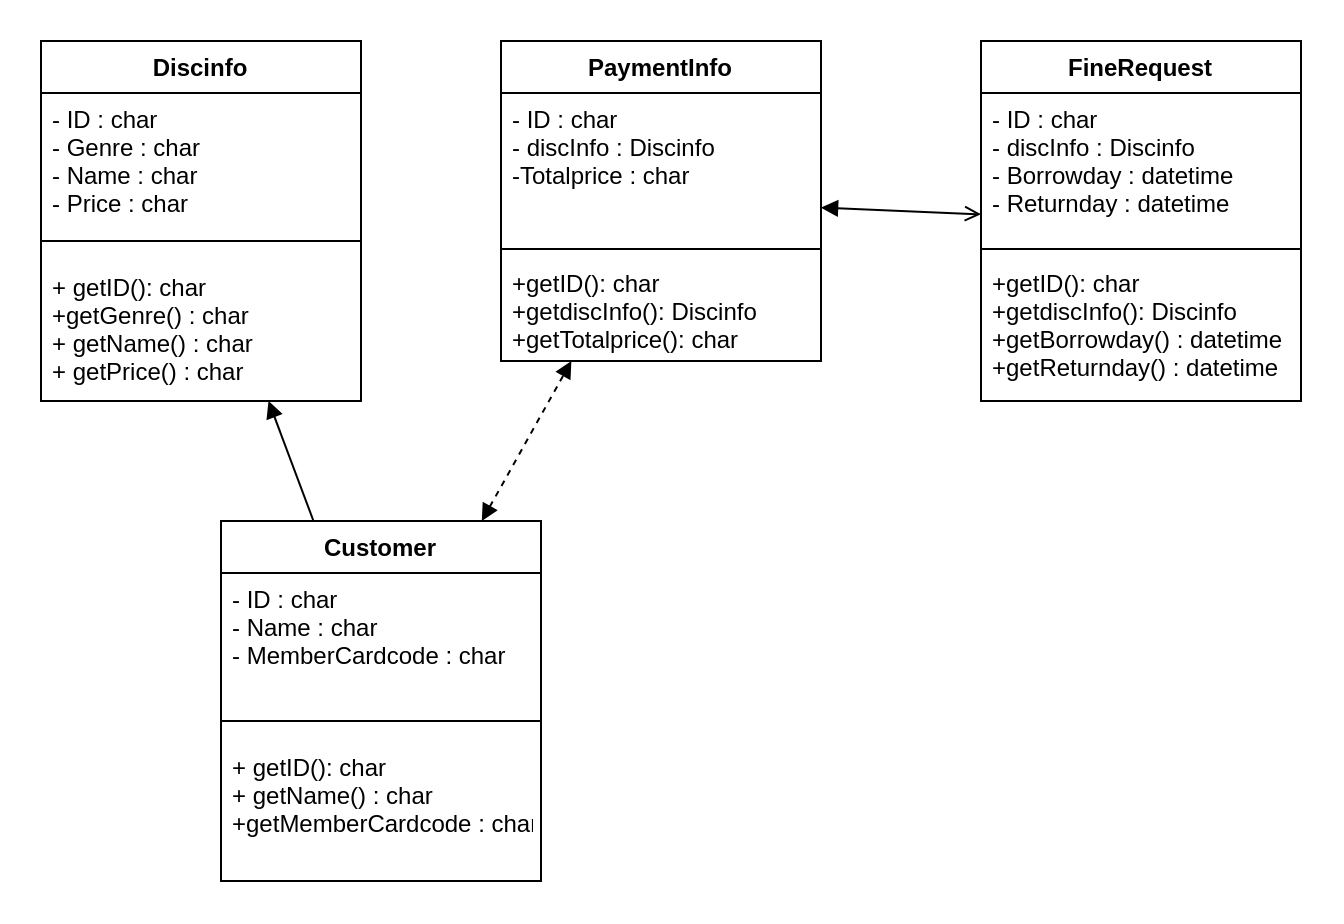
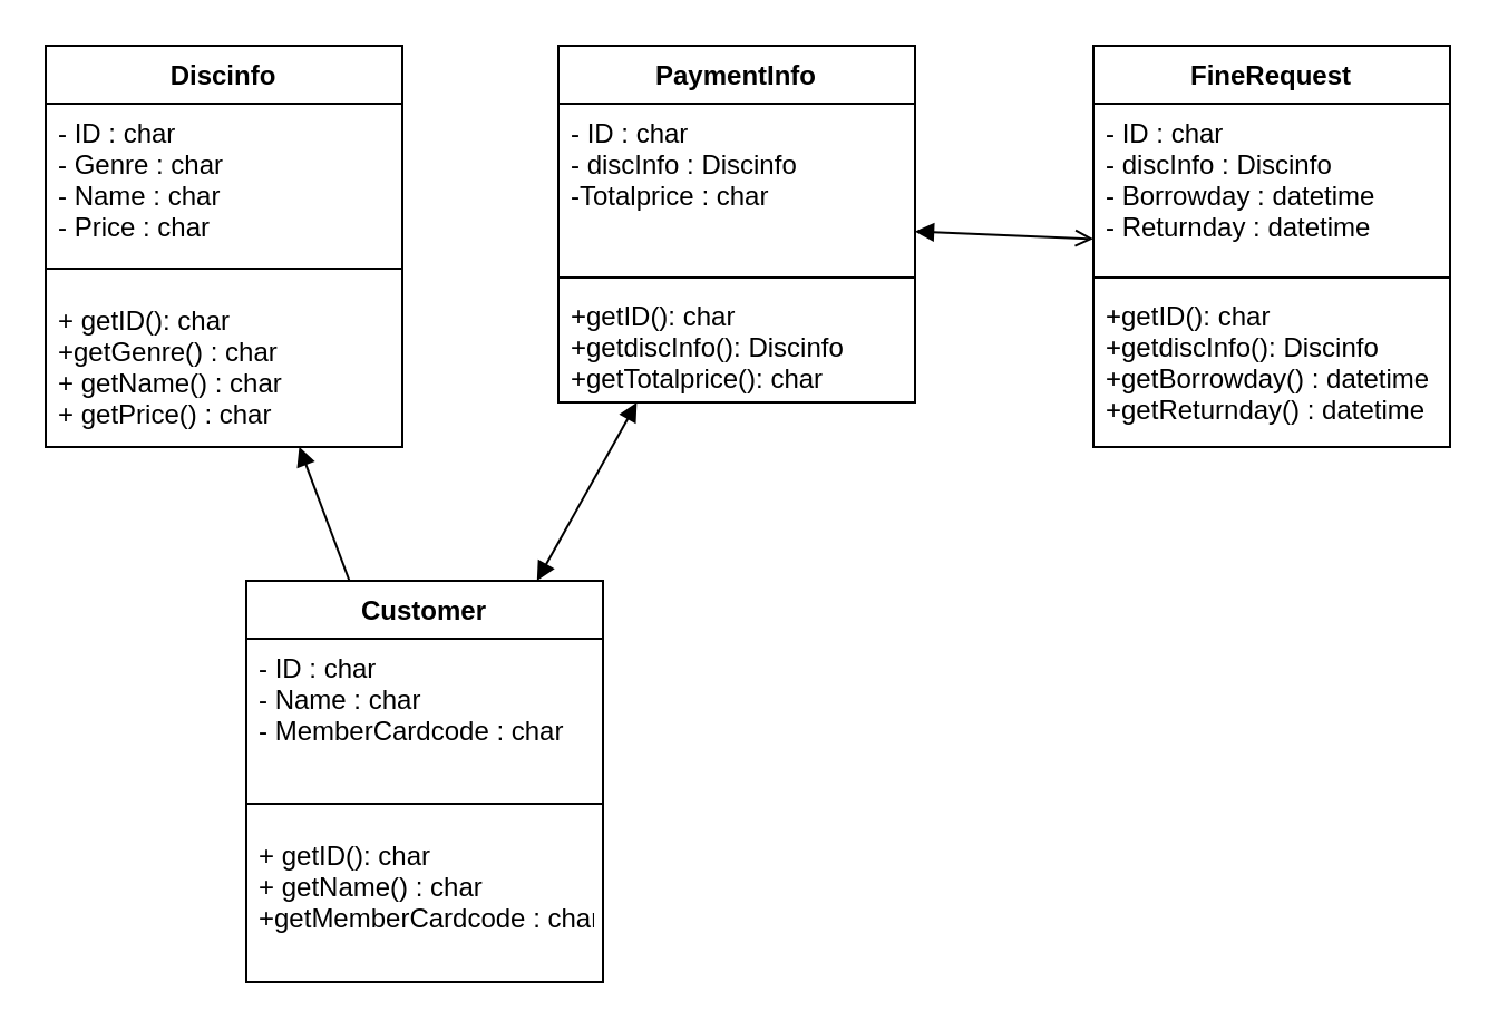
  <mxCell id="0" />
  <mxCell id="1" parent="0" />
  <mxCell id="2" value="Discinfo" style="swimlane;fontStyle=1;align=center;verticalAlign=top;childLayout=stackLayout;horizontal=1;startSize=26;horizontalStack=0;resizeParent=1;resizeParentMax=0;resizeLast=0;collapsible=1;marginBottom=0;" vertex="1" parent="1"><mxGeometry x="20" y="20" width="160" height="180" as="geometry" /></mxCell>
  <mxCell id="3" value="- ID : char&#10;- Genre : char&#10;- Name : char&#10;- Price : char" style="text;strokeColor=none;fillColor=none;align=left;verticalAlign=top;spacingLeft=4;spacingRight=4;overflow=hidden;rotatable=0;points=[[0,0.5],[1,0.5]];portConstraint=eastwest;" vertex="1" parent="2"><mxGeometry y="26" width="160" height="64" as="geometry" /></mxCell>
  <mxCell id="4" value="" style="line;strokeWidth=1;fillColor=none;align=left;verticalAlign=middle;spacingTop=-1;spacingLeft=3;spacingRight=3;rotatable=0;labelPosition=right;points=[];portConstraint=eastwest;" vertex="1" parent="2"><mxGeometry y="90" width="160" height="20" as="geometry" /></mxCell>
  <mxCell id="5" value="+ getID(): char&#10;+getGenre() : char&#10;+ getName() : char&#10;+ getPrice() : char" style="text;strokeColor=none;fillColor=none;align=left;verticalAlign=top;spacingLeft=4;spacingRight=4;overflow=hidden;rotatable=0;points=[[0,0.5],[1,0.5]];portConstraint=eastwest;" vertex="1" parent="2"><mxGeometry y="110" width="160" height="70" as="geometry" /></mxCell>
  <mxCell id="6" value="PaymentInfo" style="swimlane;fontStyle=1;align=center;verticalAlign=top;childLayout=stackLayout;horizontal=1;startSize=26;horizontalStack=0;resizeParent=1;resizeParentMax=0;resizeLast=0;collapsible=1;marginBottom=0;" vertex="1" parent="1"><mxGeometry x="250" y="20" width="160" height="160" as="geometry" /></mxCell>
  <mxCell id="7" value="- ID : char&#10;- discInfo : Discinfo&#10;-Totalprice : char" style="text;strokeColor=none;fillColor=none;align=left;verticalAlign=top;spacingLeft=4;spacingRight=4;overflow=hidden;rotatable=0;points=[[0,0.5],[1,0.5]];portConstraint=eastwest;" vertex="1" parent="6"><mxGeometry y="26" width="160" height="74" as="geometry" /></mxCell>
  <mxCell id="8" value="" style="line;strokeWidth=1;fillColor=none;align=left;verticalAlign=middle;spacingTop=-1;spacingLeft=3;spacingRight=3;rotatable=0;labelPosition=right;points=[];portConstraint=eastwest;" vertex="1" parent="6"><mxGeometry y="100" width="160" height="8" as="geometry" /></mxCell>
  <mxCell id="9" value="+getID(): char&#10;+getdiscInfo(): Discinfo&#10;+getTotalprice(): char" style="text;strokeColor=none;fillColor=none;align=left;verticalAlign=top;spacingLeft=4;spacingRight=4;overflow=hidden;rotatable=0;points=[[0,0.5],[1,0.5]];portConstraint=eastwest;" vertex="1" parent="6"><mxGeometry y="108" width="160" height="52" as="geometry" /></mxCell>
  <mxCell id="10" value="FineRequest" style="swimlane;fontStyle=1;align=center;verticalAlign=top;childLayout=stackLayout;horizontal=1;startSize=26;horizontalStack=0;resizeParent=1;resizeParentMax=0;resizeLast=0;collapsible=1;marginBottom=0;" vertex="1" parent="1"><mxGeometry x="490" y="20" width="160" height="180" as="geometry" /></mxCell>
  <mxCell id="11" value="- ID : char&#10;- discInfo : Discinfo&#10;- Borrowday : datetime&#10;- Returnday : datetime" style="text;strokeColor=none;fillColor=none;align=left;verticalAlign=top;spacingLeft=4;spacingRight=4;overflow=hidden;rotatable=0;points=[[0,0.5],[1,0.5]];portConstraint=eastwest;" vertex="1" parent="10"><mxGeometry y="26" width="160" height="74" as="geometry" /></mxCell>
  <mxCell id="12" value="" style="line;strokeWidth=1;fillColor=none;align=left;verticalAlign=middle;spacingTop=-1;spacingLeft=3;spacingRight=3;rotatable=0;labelPosition=right;points=[];portConstraint=eastwest;" vertex="1" parent="10"><mxGeometry y="100" width="160" height="8" as="geometry" /></mxCell>
  <mxCell id="13" value="+getID(): char&#10;+getdiscInfo(): Discinfo&#10;+getBorrowday() : datetime&#10;+getReturnday() : datetime" style="text;strokeColor=none;fillColor=none;align=left;verticalAlign=top;spacingLeft=4;spacingRight=4;overflow=hidden;rotatable=0;points=[[0,0.5],[1,0.5]];portConstraint=eastwest;" vertex="1" parent="10"><mxGeometry y="108" width="160" height="72" as="geometry" /></mxCell>
  <mxCell id="14" value="" style="endArrow=open;startArrow=block;endFill=1;startFill=1;html=1;" edge="1" parent="1" source="6" target="10"><mxGeometry width="160" relative="1" as="geometry"><mxPoint x="330" y="30" as="sourcePoint" /><mxPoint x="490" y="30" as="targetPoint" /></mxGeometry></mxCell>
  <mxCell id="15" value="" style="endArrow=none;startArrow=block;endFill=1;startFill=1;html=1;" edge="1" parent="1" source="2" target="16"><mxGeometry width="160" relative="1" as="geometry"><mxPoint x="110" y="30" as="sourcePoint" /><mxPoint x="270" y="30" as="targetPoint" /></mxGeometry></mxCell>
  <mxCell id="16" value="Customer" style="swimlane;fontStyle=1;align=center;verticalAlign=top;childLayout=stackLayout;horizontal=1;startSize=26;horizontalStack=0;resizeParent=1;resizeParentMax=0;resizeLast=0;collapsible=1;marginBottom=0;" vertex="1" parent="1"><mxGeometry x="110" y="260" width="160" height="180" as="geometry" /></mxCell>
  <mxCell id="17" value="- ID : char&#10;- Name : char&#10;- MemberCardcode : char" style="text;strokeColor=none;fillColor=none;align=left;verticalAlign=top;spacingLeft=4;spacingRight=4;overflow=hidden;rotatable=0;points=[[0,0.5],[1,0.5]];portConstraint=eastwest;" vertex="1" parent="16"><mxGeometry y="26" width="160" height="64" as="geometry" /></mxCell>
  <mxCell id="18" value="" style="line;strokeWidth=1;fillColor=none;align=left;verticalAlign=middle;spacingTop=-1;spacingLeft=3;spacingRight=3;rotatable=0;labelPosition=right;points=[];portConstraint=eastwest;" vertex="1" parent="16"><mxGeometry y="90" width="160" height="20" as="geometry" /></mxCell>
  <mxCell id="19" value="+ getID(): char&#10;+ getName() : char&#10;+getMemberCardcode : char" style="text;strokeColor=none;fillColor=none;align=left;verticalAlign=top;spacingLeft=4;spacingRight=4;overflow=hidden;rotatable=0;points=[[0,0.5],[1,0.5]];portConstraint=eastwest;" vertex="1" parent="16"><mxGeometry y="110" width="160" height="70" as="geometry" /></mxCell>
- <mxCell id="20" value="" style="endArrow=block;startArrow=block;endFill=1;startFill=1;html=1;dashed=1;" edge="1" parent="1" source="16" target="6"><mxGeometry width="160" relative="1" as="geometry"><mxPoint x="190" y="116.522" as="sourcePoint" /><mxPoint x="260" y="113.478" as="targetPoint" /></mxGeometry></mxCell>
+ <mxCell id="20" value="" style="endArrow=block;startArrow=block;endFill=1;startFill=1;html=1;" edge="1" parent="1" source="16" target="6"><mxGeometry width="160" relative="1" as="geometry"><mxPoint x="190" y="116.522" as="sourcePoint" /><mxPoint x="260" y="113.478" as="targetPoint" /></mxGeometry></mxCell>
